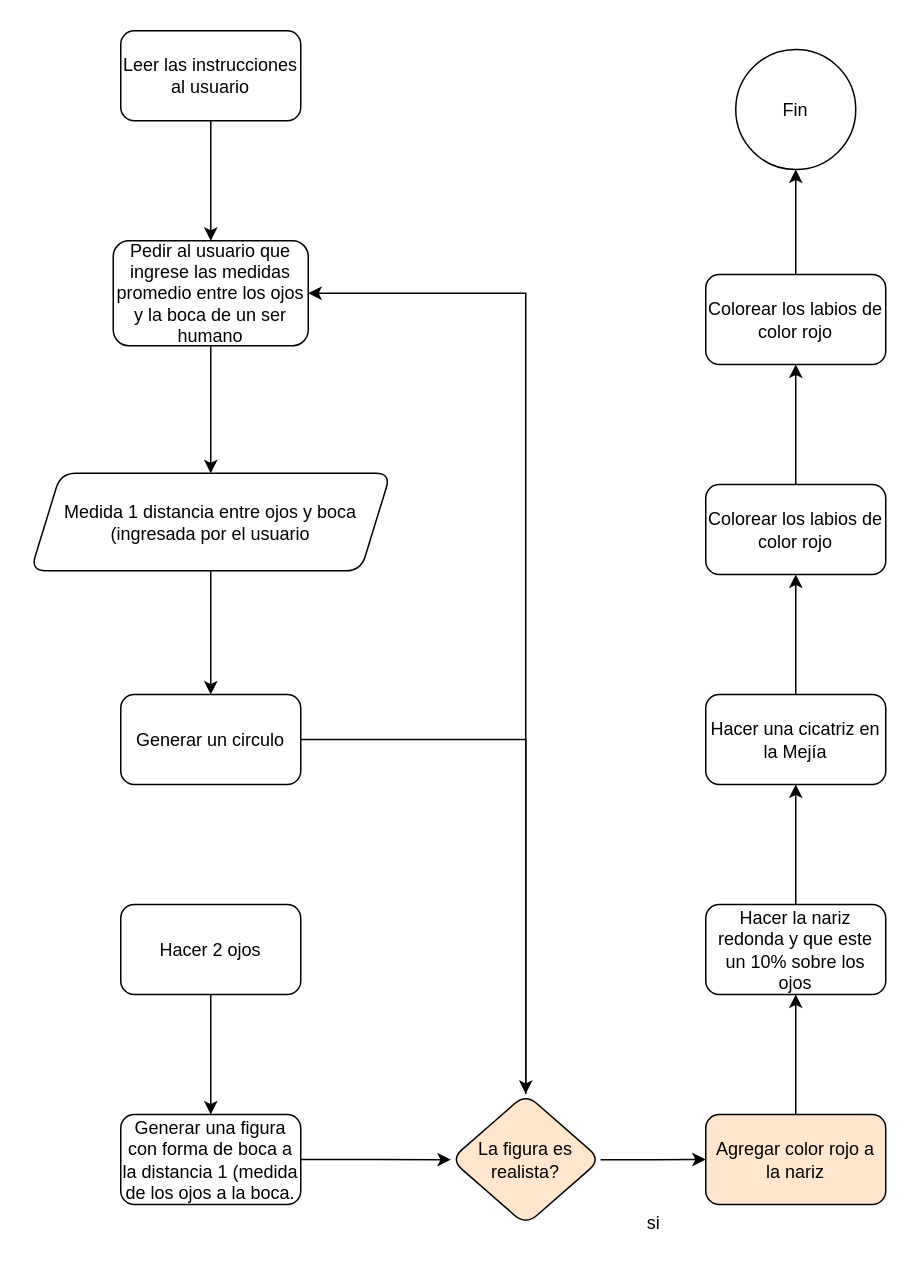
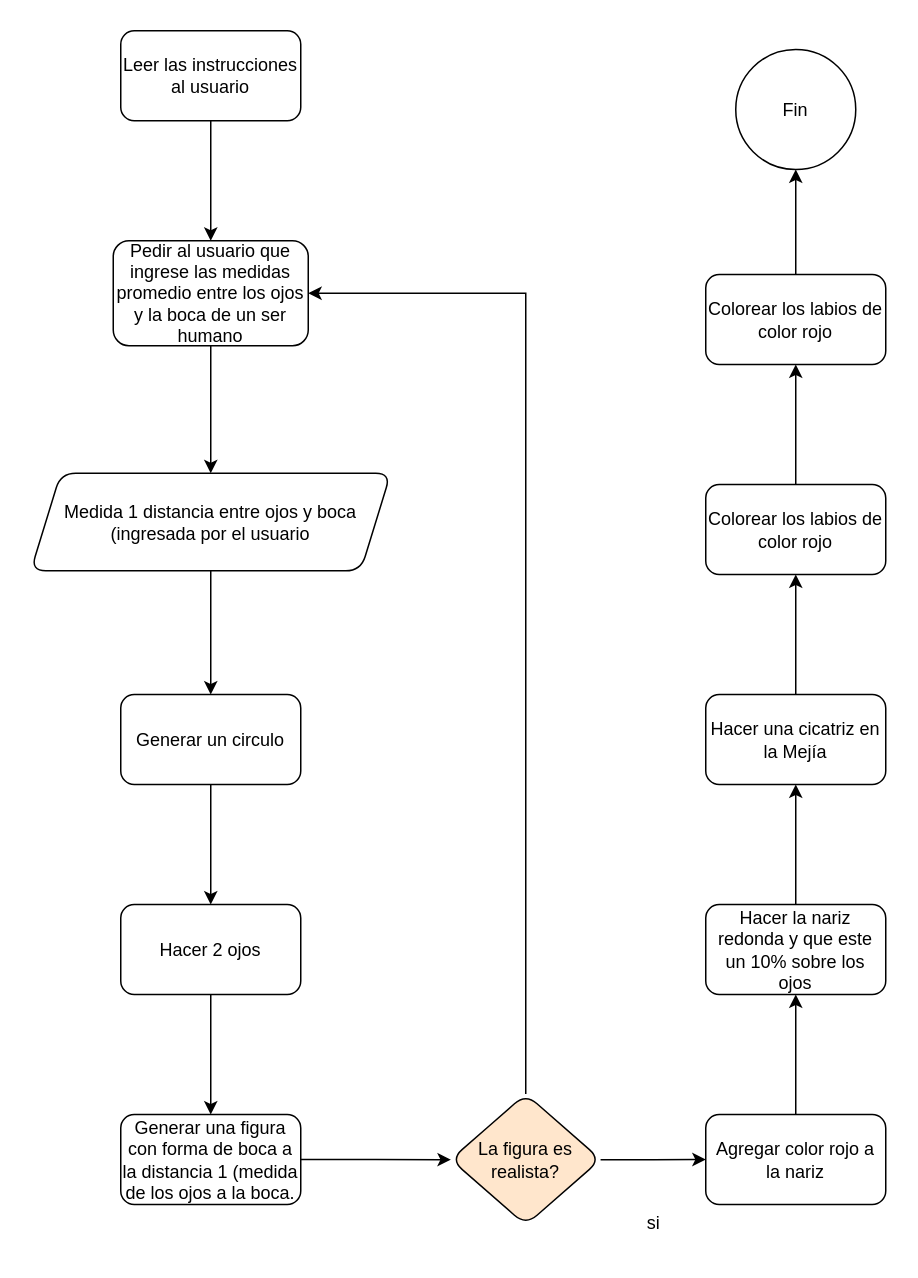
  <mxCell id="0" />
  <mxCell id="1" parent="0" />
  <mxCell id="2" value="" style="edgeStyle=orthogonalEdgeStyle;rounded=0;orthogonalLoop=1;jettySize=auto;html=1;" edge="1" parent="1" source="3" target="5"><mxGeometry relative="1" as="geometry" /></mxCell>
  <mxCell id="3" value="Leer las instrucciones al usuario" style="whiteSpace=wrap;html=1;rounded=1;glass=0;strokeWidth=1;shadow=0;movable=1;resizable=1;rotatable=1;deletable=1;editable=1;locked=0;connectable=1;" vertex="1" parent="1"><mxGeometry x="80" y="20" width="120" height="60" as="geometry" /></mxCell>
  <mxCell id="4" value="" style="edgeStyle=orthogonalEdgeStyle;rounded=0;orthogonalLoop=1;jettySize=auto;html=1;" edge="1" parent="1" source="5" target="7"><mxGeometry relative="1" as="geometry" /></mxCell>
  <mxCell id="5" value="Pedir al usuario que ingrese las medidas promedio entre los ojos y la boca de un ser humano" style="rounded=1;whiteSpace=wrap;html=1;glass=0;strokeWidth=1;shadow=0;" vertex="1" parent="1"><mxGeometry x="75" y="160" width="130" height="70" as="geometry" /></mxCell>
  <mxCell id="6" value="" style="edgeStyle=orthogonalEdgeStyle;rounded=0;orthogonalLoop=1;jettySize=auto;html=1;" edge="1" parent="1" source="7" target="9"><mxGeometry relative="1" as="geometry" /></mxCell>
  <mxCell id="7" value="Medida 1 distancia entre ojos y boca (ingresada por el usuario" style="shape=parallelogram;perimeter=parallelogramPerimeter;whiteSpace=wrap;html=1;fixedSize=1;rounded=1;glass=0;strokeWidth=1;shadow=0;" vertex="1" parent="1"><mxGeometry x="20" y="315" width="240" height="65" as="geometry" /></mxCell>
- <mxCell id="8" value="" style="edgeStyle=orthogonalEdgeStyle;rounded=0;orthogonalLoop=1;jettySize=auto;html=1;" edge="1" parent="1" source="9" target="16"><mxGeometry relative="1" as="geometry" /></mxCell>
+ <mxCell id="8" value="" style="edgeStyle=orthogonalEdgeStyle;rounded=0;orthogonalLoop=1;jettySize=auto;html=1;" edge="1" parent="1" source="9" target="11"><mxGeometry relative="1" as="geometry" /></mxCell>
  <mxCell id="9" value="Generar un circulo" style="whiteSpace=wrap;html=1;rounded=1;glass=0;strokeWidth=1;shadow=0;" vertex="1" parent="1"><mxGeometry x="80" y="462.5" width="120" height="60" as="geometry" /></mxCell>
  <mxCell id="10" value="" style="edgeStyle=orthogonalEdgeStyle;rounded=0;orthogonalLoop=1;jettySize=auto;html=1;" edge="1" parent="1" source="11" target="13"><mxGeometry relative="1" as="geometry" /></mxCell>
  <mxCell id="11" value="Hacer 2 ojos" style="whiteSpace=wrap;html=1;rounded=1;glass=0;strokeWidth=1;shadow=0;" vertex="1" parent="1"><mxGeometry x="80" y="602.5" width="120" height="60" as="geometry" /></mxCell>
  <mxCell id="12" value="" style="edgeStyle=orthogonalEdgeStyle;rounded=0;orthogonalLoop=1;jettySize=auto;html=1;" edge="1" parent="1" source="13" target="16"><mxGeometry relative="1" as="geometry" /></mxCell>
  <mxCell id="13" value="Generar una figura con forma de boca a la distancia 1 (medida de los ojos a la boca." style="whiteSpace=wrap;html=1;rounded=1;glass=0;strokeWidth=1;shadow=0;" vertex="1" parent="1"><mxGeometry x="80" y="742.5" width="120" height="60" as="geometry" /></mxCell>
  <mxCell id="14" value="" style="edgeStyle=orthogonalEdgeStyle;rounded=0;orthogonalLoop=1;jettySize=auto;html=1;" edge="1" parent="1" source="16" target="19"><mxGeometry relative="1" as="geometry" /></mxCell>
  <mxCell id="15" style="edgeStyle=orthogonalEdgeStyle;rounded=0;orthogonalLoop=1;jettySize=auto;html=1;" edge="1" parent="1" source="16" target="5"><mxGeometry relative="1" as="geometry"><Array as="points"><mxPoint x="350" y="195" /></Array></mxGeometry></mxCell>
  <mxCell id="16" value="La figura es realista?" style="rhombus;whiteSpace=wrap;html=1;rounded=1;glass=0;strokeWidth=1;shadow=0;fillColor=#ffe6cc;" vertex="1" parent="1"><mxGeometry x="300" y="728.75" width="100" height="87.5" as="geometry" /></mxCell>
  <mxCell id="17" value="si" style="text;html=1;align=center;verticalAlign=middle;resizable=0;points=[];autosize=1;strokeColor=none;fillColor=none;" vertex="1" parent="1"><mxGeometry x="420" y="800" width="30" height="30" as="geometry" /></mxCell>
  <mxCell id="18" value="" style="edgeStyle=orthogonalEdgeStyle;rounded=0;orthogonalLoop=1;jettySize=auto;html=1;" edge="1" parent="1" source="19" target="21"><mxGeometry relative="1" as="geometry" /></mxCell>
- <mxCell id="19" value="Agregar color rojo a la nariz" style="whiteSpace=wrap;html=1;rounded=1;glass=0;strokeWidth=1;shadow=0;fillColor=#ffe6cc;" vertex="1" parent="1"><mxGeometry x="470" y="742.5" width="120" height="60" as="geometry" /></mxCell>
+ <mxCell id="19" value="Agregar color rojo a la nariz" style="whiteSpace=wrap;html=1;rounded=1;glass=0;strokeWidth=1;shadow=0;" vertex="1" parent="1"><mxGeometry x="470" y="742.5" width="120" height="60" as="geometry" /></mxCell>
  <mxCell id="20" value="" style="edgeStyle=orthogonalEdgeStyle;rounded=0;orthogonalLoop=1;jettySize=auto;html=1;" edge="1" parent="1" source="21" target="23"><mxGeometry relative="1" as="geometry" /></mxCell>
  <mxCell id="21" value="Hacer la nariz redonda y que este un 10% sobre los ojos" style="whiteSpace=wrap;html=1;rounded=1;glass=0;strokeWidth=1;shadow=0;" vertex="1" parent="1"><mxGeometry x="470" y="602.5" width="120" height="60" as="geometry" /></mxCell>
  <mxCell id="22" value="" style="edgeStyle=orthogonalEdgeStyle;rounded=0;orthogonalLoop=1;jettySize=auto;html=1;" edge="1" parent="1" source="23" target="25"><mxGeometry relative="1" as="geometry" /></mxCell>
  <mxCell id="23" value="Hacer una cicatriz en la Mejía" style="whiteSpace=wrap;html=1;rounded=1;glass=0;strokeWidth=1;shadow=0;" vertex="1" parent="1"><mxGeometry x="470" y="462.5" width="120" height="60" as="geometry" /></mxCell>
  <mxCell id="24" value="" style="edgeStyle=orthogonalEdgeStyle;rounded=0;orthogonalLoop=1;jettySize=auto;html=1;" edge="1" parent="1" source="25" target="27"><mxGeometry relative="1" as="geometry" /></mxCell>
  <mxCell id="25" value="Colorear los labios de color rojo" style="whiteSpace=wrap;html=1;rounded=1;glass=0;strokeWidth=1;shadow=0;" vertex="1" parent="1"><mxGeometry x="470" y="322.5" width="120" height="60" as="geometry" /></mxCell>
  <mxCell id="26" value="" style="edgeStyle=orthogonalEdgeStyle;rounded=0;orthogonalLoop=1;jettySize=auto;html=1;" edge="1" parent="1" source="27" target="28"><mxGeometry relative="1" as="geometry" /></mxCell>
  <mxCell id="27" value="Colorear los labios de color rojo" style="whiteSpace=wrap;html=1;rounded=1;glass=0;strokeWidth=1;shadow=0;" vertex="1" parent="1"><mxGeometry x="470" y="182.5" width="120" height="60" as="geometry" /></mxCell>
  <mxCell id="28" value="Fin" style="ellipse;whiteSpace=wrap;html=1;rounded=1;glass=0;strokeWidth=1;shadow=0;" vertex="1" parent="1"><mxGeometry x="490" y="32.5" width="80" height="80" as="geometry" /></mxCell>
